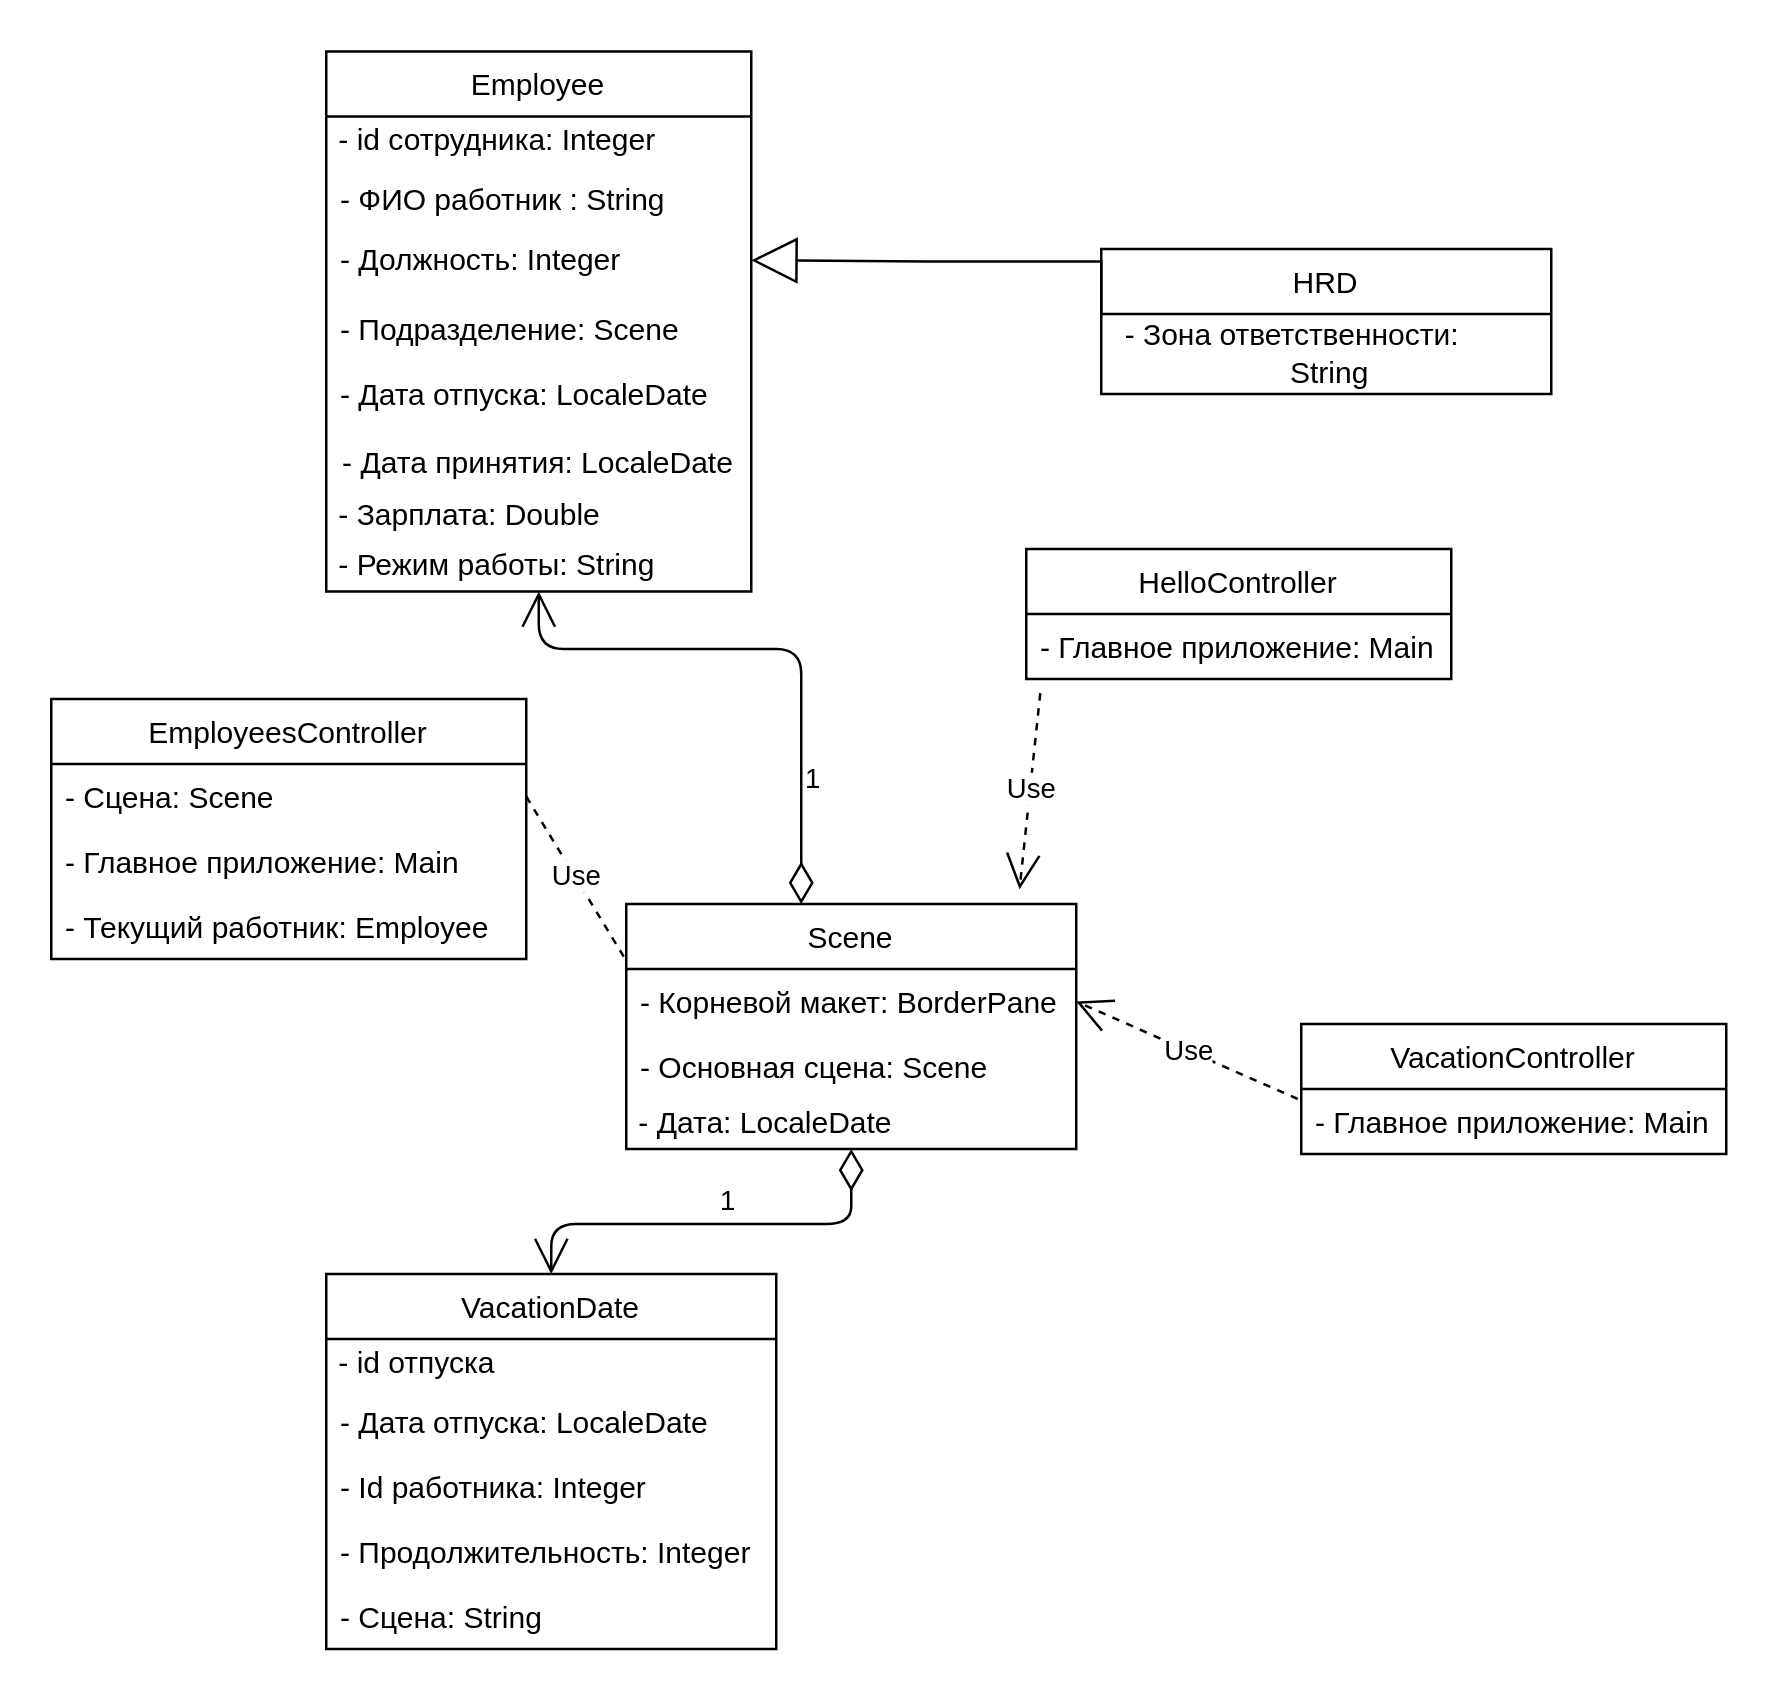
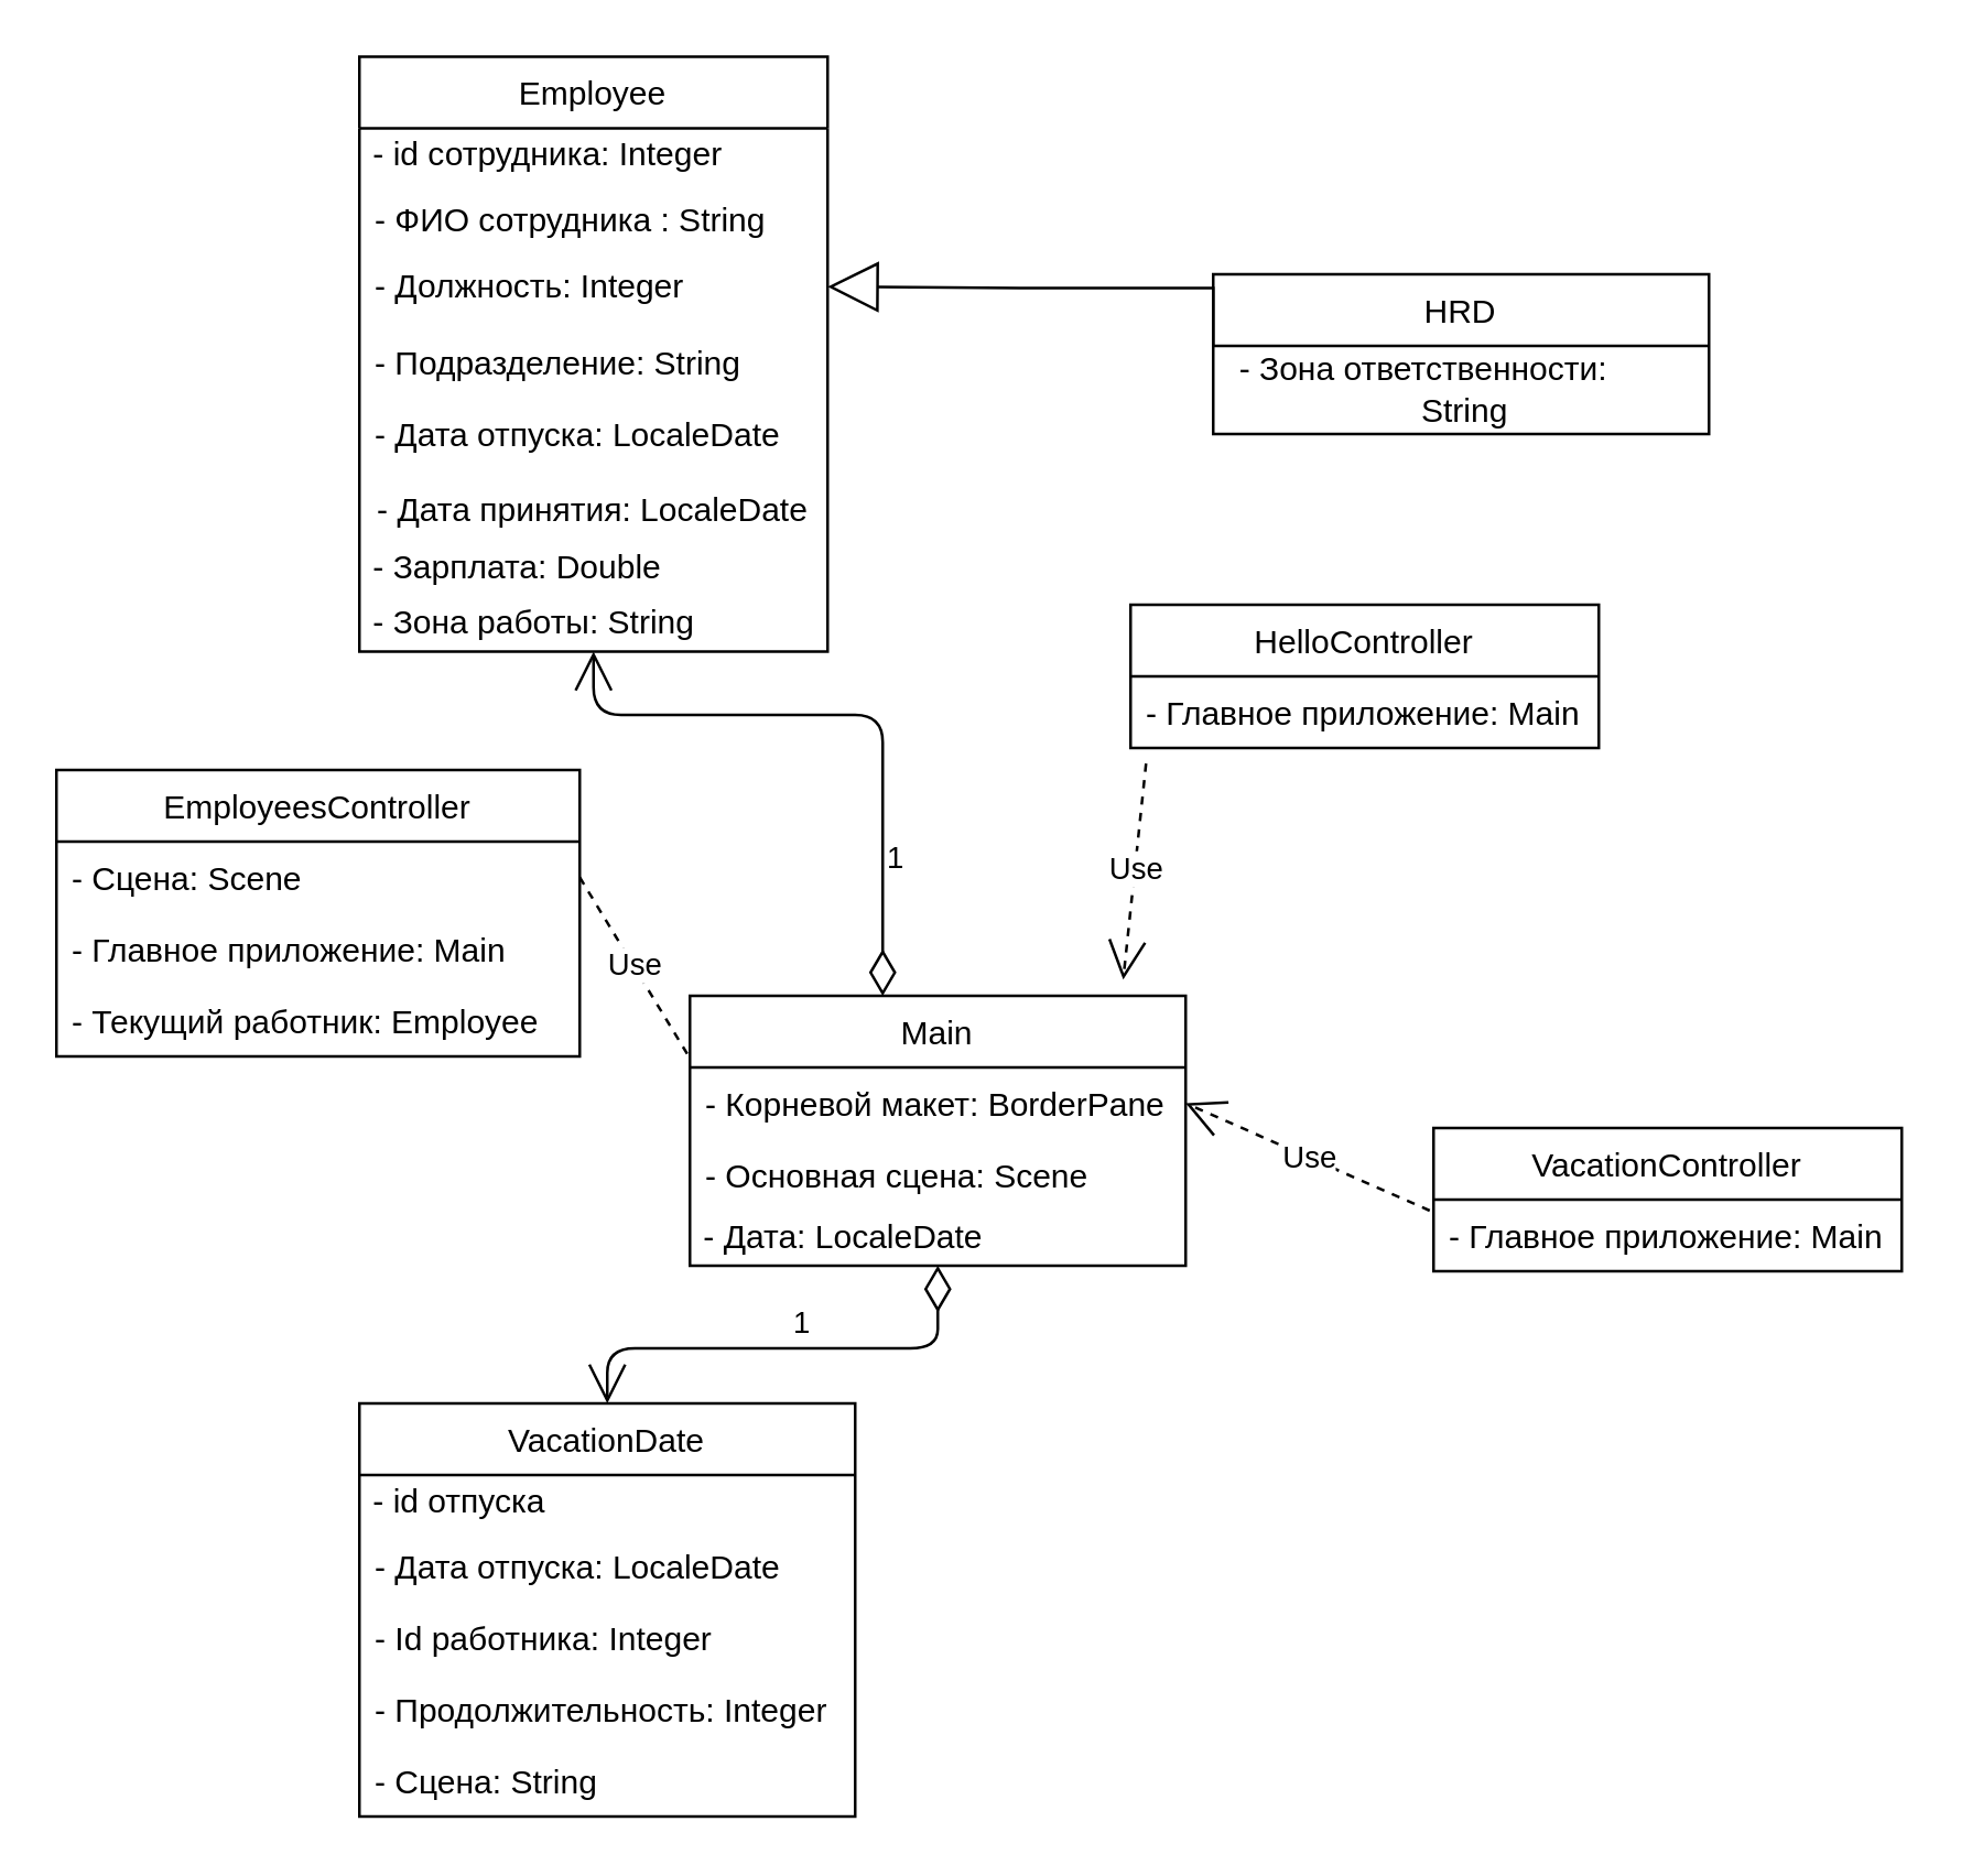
  <mxCell id="0" />
  <mxCell id="1" parent="0" />
  <mxCell id="2" value="VacationDate" style="swimlane;fontStyle=0;childLayout=stackLayout;horizontal=1;startSize=26;fillColor=none;horizontalStack=0;resizeParent=1;resizeParentMax=0;resizeLast=0;collapsible=1;marginBottom=0;" parent="1" vertex="1"><mxGeometry x="130" y="509" width="180" height="150" as="geometry"><mxRectangle x="370" y="440" width="60" height="26" as="alternateBounds" /></mxGeometry></mxCell>
  <mxCell id="3" value="&amp;nbsp;- id отпуска" style="text;html=1;strokeColor=none;fillColor=none;align=left;verticalAlign=middle;whiteSpace=wrap;rounded=0;" vertex="1" parent="2"><mxGeometry y="26" width="180" height="20" as="geometry" /></mxCell>
  <mxCell id="4" value="- Дата отпуска: LocaleDate" style="text;strokeColor=none;fillColor=none;align=left;verticalAlign=top;spacingLeft=4;spacingRight=4;overflow=hidden;rotatable=0;points=[[0,0.5],[1,0.5]];portConstraint=eastwest;" parent="2" vertex="1"><mxGeometry y="46" width="180" height="26" as="geometry" /></mxCell>
  <mxCell id="5" value="- Id работника: Integer" style="text;strokeColor=none;fillColor=none;align=left;verticalAlign=top;spacingLeft=4;spacingRight=4;overflow=hidden;rotatable=0;points=[[0,0.5],[1,0.5]];portConstraint=eastwest;" parent="2" vertex="1"><mxGeometry y="72" width="180" height="26" as="geometry" /></mxCell>
  <mxCell id="6" value="- Продолжительность: Integer" style="text;strokeColor=none;fillColor=none;align=left;verticalAlign=top;spacingLeft=4;spacingRight=4;overflow=hidden;rotatable=0;points=[[0,0.5],[1,0.5]];portConstraint=eastwest;" parent="2" vertex="1"><mxGeometry y="98" width="180" height="26" as="geometry" /></mxCell>
  <mxCell id="7" value="- Сцена: String" style="text;strokeColor=none;fillColor=none;align=left;verticalAlign=top;spacingLeft=4;spacingRight=4;overflow=hidden;rotatable=0;points=[[0,0.5],[1,0.5]];portConstraint=eastwest;" parent="2" vertex="1"><mxGeometry y="124" width="180" height="26" as="geometry" /></mxCell>
  <mxCell id="8" value="HRD" style="swimlane;fontStyle=0;childLayout=stackLayout;horizontal=1;startSize=26;fillColor=none;horizontalStack=0;resizeParent=1;resizeParentMax=0;resizeLast=0;collapsible=1;marginBottom=0;" parent="1" vertex="1"><mxGeometry x="440" y="99" width="180" height="58" as="geometry" /></mxCell>
  <mxCell id="9" value="&amp;nbsp;- Зона ответственности:&amp;nbsp; &amp;nbsp; &amp;nbsp; &amp;nbsp; &amp;nbsp; &amp;nbsp;String" style="text;html=1;strokeColor=none;fillColor=none;align=center;verticalAlign=middle;whiteSpace=wrap;rounded=0;" vertex="1" parent="8"><mxGeometry y="26" width="180" height="32" as="geometry" /></mxCell>
- <mxCell id="10" value="Scene" style="swimlane;fontStyle=0;childLayout=stackLayout;horizontal=1;startSize=26;fillColor=none;horizontalStack=0;resizeParent=1;resizeParentMax=0;resizeLast=0;collapsible=1;marginBottom=0;" parent="1" vertex="1"><mxGeometry x="250" y="361" width="180" height="98" as="geometry" /></mxCell>
+ <mxCell id="10" value="Main" style="swimlane;fontStyle=0;childLayout=stackLayout;horizontal=1;startSize=26;fillColor=none;horizontalStack=0;resizeParent=1;resizeParentMax=0;resizeLast=0;collapsible=1;marginBottom=0;" parent="1" vertex="1"><mxGeometry x="250" y="361" width="180" height="98" as="geometry" /></mxCell>
  <mxCell id="11" value="- Корневой макет: BorderPane" style="text;strokeColor=none;fillColor=none;align=left;verticalAlign=top;spacingLeft=4;spacingRight=4;overflow=hidden;rotatable=0;points=[[0,0.5],[1,0.5]];portConstraint=eastwest;" parent="10" vertex="1"><mxGeometry y="26" width="180" height="26" as="geometry" /></mxCell>
  <mxCell id="12" value="- Основная сцена: Scene" style="text;strokeColor=none;fillColor=none;align=left;verticalAlign=top;spacingLeft=4;spacingRight=4;overflow=hidden;rotatable=0;points=[[0,0.5],[1,0.5]];portConstraint=eastwest;" parent="10" vertex="1"><mxGeometry y="52" width="180" height="26" as="geometry" /></mxCell>
  <mxCell id="13" value="&amp;nbsp;- Дата: LocaleDate" style="text;html=1;strokeColor=none;fillColor=none;align=left;verticalAlign=middle;whiteSpace=wrap;rounded=0;" vertex="1" parent="10"><mxGeometry y="78" width="180" height="20" as="geometry" /></mxCell>
  <mxCell id="14" value="VacationController" style="swimlane;fontStyle=0;childLayout=stackLayout;horizontal=1;startSize=26;fillColor=none;horizontalStack=0;resizeParent=1;resizeParentMax=0;resizeLast=0;collapsible=1;marginBottom=0;" parent="1" vertex="1"><mxGeometry x="520" y="409" width="170" height="52" as="geometry" /></mxCell>
  <mxCell id="15" value="- Главное приложение: Main" style="text;strokeColor=none;fillColor=none;align=left;verticalAlign=top;spacingLeft=4;spacingRight=4;overflow=hidden;rotatable=0;points=[[0,0.5],[1,0.5]];portConstraint=eastwest;" parent="14" vertex="1"><mxGeometry y="26" width="170" height="26" as="geometry" /></mxCell>
  <mxCell id="16" value="HelloController" style="swimlane;fontStyle=0;childLayout=stackLayout;horizontal=1;startSize=26;fillColor=none;horizontalStack=0;resizeParent=1;resizeParentMax=0;resizeLast=0;collapsible=1;marginBottom=0;" parent="1" vertex="1"><mxGeometry x="410" y="219" width="170" height="52" as="geometry" /></mxCell>
  <mxCell id="17" value="- Главное приложение: Main" style="text;strokeColor=none;fillColor=none;align=left;verticalAlign=top;spacingLeft=4;spacingRight=4;overflow=hidden;rotatable=0;points=[[0,0.5],[1,0.5]];portConstraint=eastwest;" parent="16" vertex="1"><mxGeometry y="26" width="170" height="26" as="geometry" /></mxCell>
  <mxCell id="18" value="EmployeesController" style="swimlane;fontStyle=0;childLayout=stackLayout;horizontal=1;startSize=26;fillColor=none;horizontalStack=0;resizeParent=1;resizeParentMax=0;resizeLast=0;collapsible=1;marginBottom=0;" parent="1" vertex="1"><mxGeometry x="20" y="279" width="190" height="104" as="geometry" /></mxCell>
  <mxCell id="19" value="- Сцена: Scene" style="text;strokeColor=none;fillColor=none;align=left;verticalAlign=top;spacingLeft=4;spacingRight=4;overflow=hidden;rotatable=0;points=[[0,0.5],[1,0.5]];portConstraint=eastwest;" parent="18" vertex="1"><mxGeometry y="26" width="190" height="26" as="geometry" /></mxCell>
  <mxCell id="20" value="- Главное приложение: Main" style="text;strokeColor=none;fillColor=none;align=left;verticalAlign=top;spacingLeft=4;spacingRight=4;overflow=hidden;rotatable=0;points=[[0,0.5],[1,0.5]];portConstraint=eastwest;" parent="18" vertex="1"><mxGeometry y="52" width="190" height="26" as="geometry" /></mxCell>
  <mxCell id="21" value="- Текущий работник: Employee" style="text;strokeColor=none;fillColor=none;align=left;verticalAlign=top;spacingLeft=4;spacingRight=4;overflow=hidden;rotatable=0;points=[[0,0.5],[1,0.5]];portConstraint=eastwest;" parent="18" vertex="1"><mxGeometry y="78" width="190" height="26" as="geometry" /></mxCell>
  <mxCell id="22" value="1" style="endArrow=open;html=1;endSize=12;startArrow=diamondThin;startSize=14;startFill=0;edgeStyle=orthogonalEdgeStyle;align=left;verticalAlign=bottom;entryX=0.5;entryY=1;entryDx=0;entryDy=0;" parent="1" target="36" edge="1"><mxGeometry x="-0.645" relative="1" as="geometry"><mxPoint x="320" y="361" as="sourcePoint" /><mxPoint x="550" y="499" as="targetPoint" /><Array as="points"><mxPoint x="320" y="259" /><mxPoint x="215" y="259" /></Array><mxPoint as="offset" /></mxGeometry></mxCell>
  <mxCell id="23" value="1" style="endArrow=open;html=1;endSize=12;startArrow=diamondThin;startSize=14;startFill=0;edgeStyle=orthogonalEdgeStyle;align=left;verticalAlign=bottom;entryX=0.5;entryY=0;entryDx=0;entryDy=0;" parent="1" target="2" edge="1"><mxGeometry x="-0.01" relative="1" as="geometry"><mxPoint x="340" y="459" as="sourcePoint" /><mxPoint x="460" y="579" as="targetPoint" /><Array as="points"><mxPoint x="340" y="489" /><mxPoint x="220" y="489" /></Array><mxPoint as="offset" /></mxGeometry></mxCell>
  <mxCell id="24" value="Use" style="endArrow=open;endSize=12;dashed=1;html=1;exitX=-0.01;exitY=0.154;exitDx=0;exitDy=0;exitPerimeter=0;entryX=1;entryY=0.5;entryDx=0;entryDy=0;" parent="1" target="11" edge="1"><mxGeometry width="160" relative="1" as="geometry"><mxPoint x="518.6" y="439.004" as="sourcePoint" /><mxPoint x="550" y="469" as="targetPoint" /></mxGeometry></mxCell>
  <mxCell id="25" value="Use" style="endArrow=open;endSize=12;dashed=1;html=1;exitX=0.033;exitY=1.218;exitDx=0;exitDy=0;exitPerimeter=0;entryX=0.874;entryY=-0.06;entryDx=0;entryDy=0;entryPerimeter=0;" parent="1" target="10" edge="1" source="17"><mxGeometry width="160" relative="1" as="geometry"><mxPoint x="526.16" y="277.004" as="sourcePoint" /><mxPoint x="440" y="448" as="targetPoint" /></mxGeometry></mxCell>
  <mxCell id="26" value="Use" style="endArrow=none;endSize=12;dashed=1;html=1;exitX=1;exitY=0.5;exitDx=0;exitDy=0;entryX=0;entryY=-0.128;entryDx=0;entryDy=0;entryPerimeter=0;" parent="1" source="19" target="11" edge="1"><mxGeometry width="160" relative="1" as="geometry"><mxPoint x="538.6" y="459.004" as="sourcePoint" /><mxPoint x="450" y="458" as="targetPoint" /></mxGeometry></mxCell>
  <mxCell id="27" value="Employee" style="swimlane;fontStyle=0;childLayout=stackLayout;horizontal=1;startSize=26;fillColor=none;horizontalStack=0;resizeParent=1;resizeParentMax=0;resizeLast=0;collapsible=1;marginBottom=0;" vertex="1" parent="1"><mxGeometry x="130" y="20" width="170" height="216" as="geometry" /></mxCell>
  <mxCell id="28" value="&amp;nbsp;- id сотрудника: Integer" style="text;html=1;strokeColor=none;fillColor=none;align=left;verticalAlign=middle;whiteSpace=wrap;rounded=0;" vertex="1" parent="27"><mxGeometry y="26" width="170" height="20" as="geometry" /></mxCell>
- <mxCell id="29" value="- ФИО работник : String" style="text;strokeColor=none;fillColor=none;align=left;verticalAlign=top;spacingLeft=4;spacingRight=4;overflow=hidden;rotatable=0;points=[[0,0.5],[1,0.5]];portConstraint=eastwest;" parent="27" vertex="1"><mxGeometry y="46" width="170" height="24" as="geometry" /></mxCell>
+ <mxCell id="29" value="- ФИО сотрудника : String" style="text;strokeColor=none;fillColor=none;align=left;verticalAlign=top;spacingLeft=4;spacingRight=4;overflow=hidden;rotatable=0;points=[[0,0.5],[1,0.5]];portConstraint=eastwest;" parent="27" vertex="1"><mxGeometry y="46" width="170" height="24" as="geometry" /></mxCell>
  <mxCell id="30" value="" style="endArrow=block;endSize=16;endFill=0;html=1;rounded=0;edgeStyle=orthogonalEdgeStyle;exitX=0;exitY=0;exitDx=0;exitDy=0;" edge="1" parent="27" source="9"><mxGeometry width="160" relative="1" as="geometry"><mxPoint x="10" y="83.5" as="sourcePoint" /><mxPoint x="170" y="83.5" as="targetPoint" /><Array as="points"><mxPoint x="310" y="84" /><mxPoint x="240" y="84" /></Array></mxGeometry></mxCell>
  <mxCell id="31" value="- Должность: Integer" style="text;strokeColor=none;fillColor=none;align=left;verticalAlign=top;spacingLeft=4;spacingRight=4;overflow=hidden;rotatable=0;points=[[0,0.5],[1,0.5]];portConstraint=eastwest;" parent="27" vertex="1"><mxGeometry y="70" width="170" height="28" as="geometry" /></mxCell>
- <mxCell id="32" value="- Подразделение: Scene" style="text;strokeColor=none;fillColor=none;align=left;verticalAlign=top;spacingLeft=4;spacingRight=4;overflow=hidden;rotatable=0;points=[[0,0.5],[1,0.5]];portConstraint=eastwest;" parent="27" vertex="1"><mxGeometry y="98" width="170" height="26" as="geometry" /></mxCell>
+ <mxCell id="32" value="- Подразделение: String" style="text;strokeColor=none;fillColor=none;align=left;verticalAlign=top;spacingLeft=4;spacingRight=4;overflow=hidden;rotatable=0;points=[[0,0.5],[1,0.5]];portConstraint=eastwest;" parent="27" vertex="1"><mxGeometry y="98" width="170" height="26" as="geometry" /></mxCell>
  <mxCell id="33" value="- Дата отпуска: LocaleDate" style="text;strokeColor=none;fillColor=none;align=left;verticalAlign=top;spacingLeft=4;spacingRight=4;overflow=hidden;rotatable=0;points=[[0,0.5],[1,0.5]];portConstraint=eastwest;" vertex="1" parent="27"><mxGeometry y="124" width="170" height="30" as="geometry" /></mxCell>
  <mxCell id="34" value="- Дата принятия: LocaleDate" style="text;html=1;strokeColor=none;fillColor=none;align=center;verticalAlign=middle;whiteSpace=wrap;rounded=0;" vertex="1" parent="27"><mxGeometry y="154" width="170" height="22" as="geometry" /></mxCell>
  <mxCell id="35" value="&amp;nbsp;- Зарплата: Double" style="text;html=1;strokeColor=none;fillColor=none;align=left;verticalAlign=middle;whiteSpace=wrap;rounded=0;" vertex="1" parent="27"><mxGeometry y="176" width="170" height="20" as="geometry" /></mxCell>
- <mxCell id="36" value="&amp;nbsp;- Режим работы: String" style="text;html=1;strokeColor=none;fillColor=none;align=left;verticalAlign=middle;whiteSpace=wrap;rounded=0;" vertex="1" parent="27"><mxGeometry y="196" width="170" height="20" as="geometry" /></mxCell>
+ <mxCell id="36" value="&amp;nbsp;- Зона работы: String" style="text;html=1;strokeColor=none;fillColor=none;align=left;verticalAlign=middle;whiteSpace=wrap;rounded=0;" vertex="1" parent="27"><mxGeometry y="196" width="170" height="20" as="geometry" /></mxCell>
